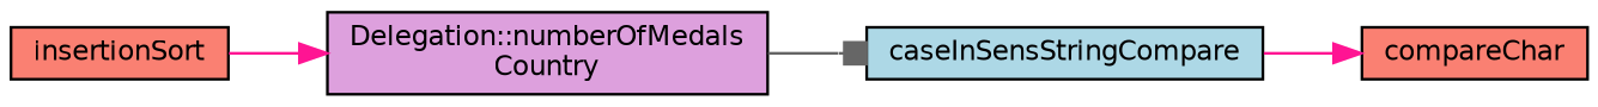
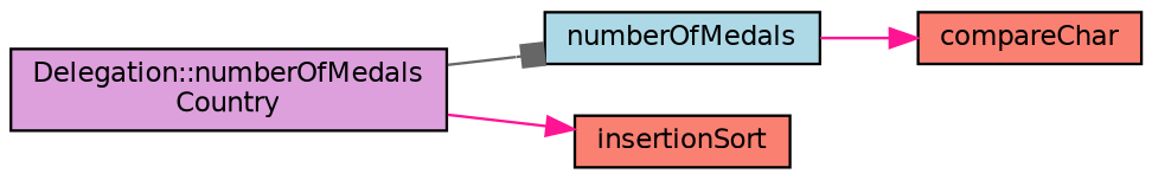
  digraph {
    rankdir=LR
    node [color=black fillcolor=salmon fontname=Helvetica fontsize=10 shape=record style=filled]
    edge [arrowhead=normal color=deeppink fontname=Helvetica fontsize=10 labelfontname=Helvetica labelfontsize=10 style=solid]
    n1 [fillcolor=plum height=0.2 label="Delegation::numberOfMedals\lCountry" width=0.4]
-   n2 [fillcolor=lightblue height=0.2 label=caseInSensStringCompare width=0.4]
+   n2 [fillcolor=lightblue height=0.2 label=numberOfMedals width=0.4]
    n3 [height=0.2 label=insertionSort width=0.4]
    n4 [height=0.2 label=compareChar width=0.4]
    n1 -> n2 [arrowhead=box color=gray40]
-   n3 -> n1
+   n1 -> n3
    n2 -> n4
  }
